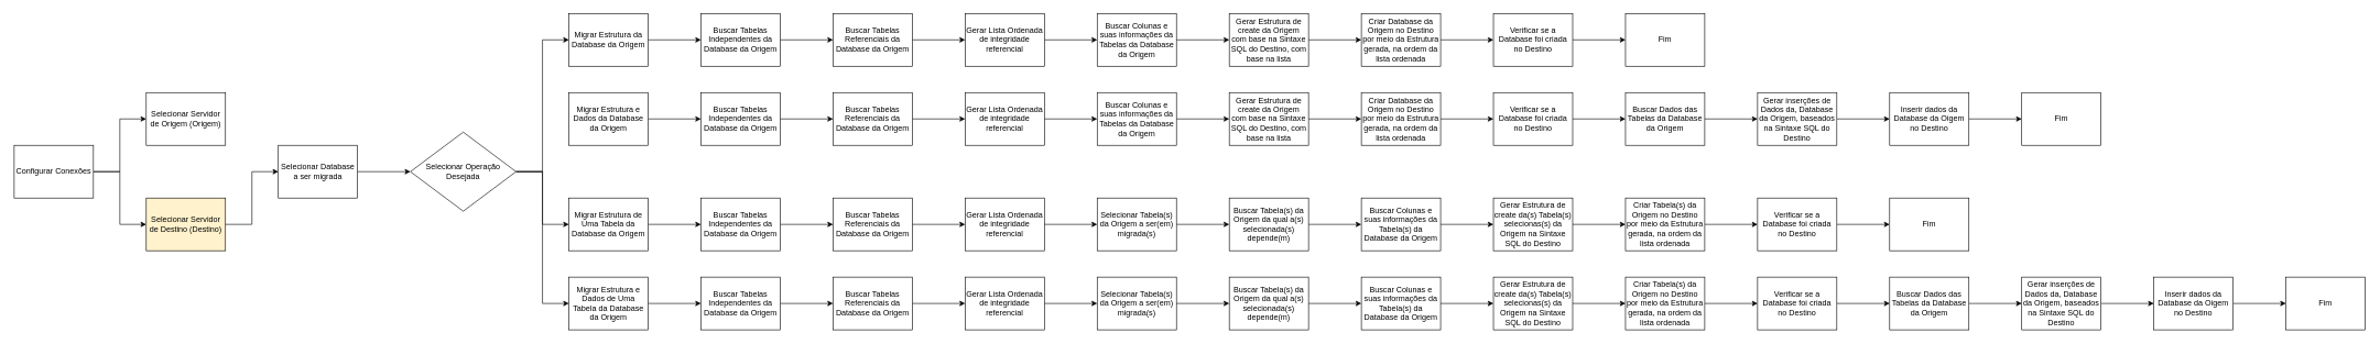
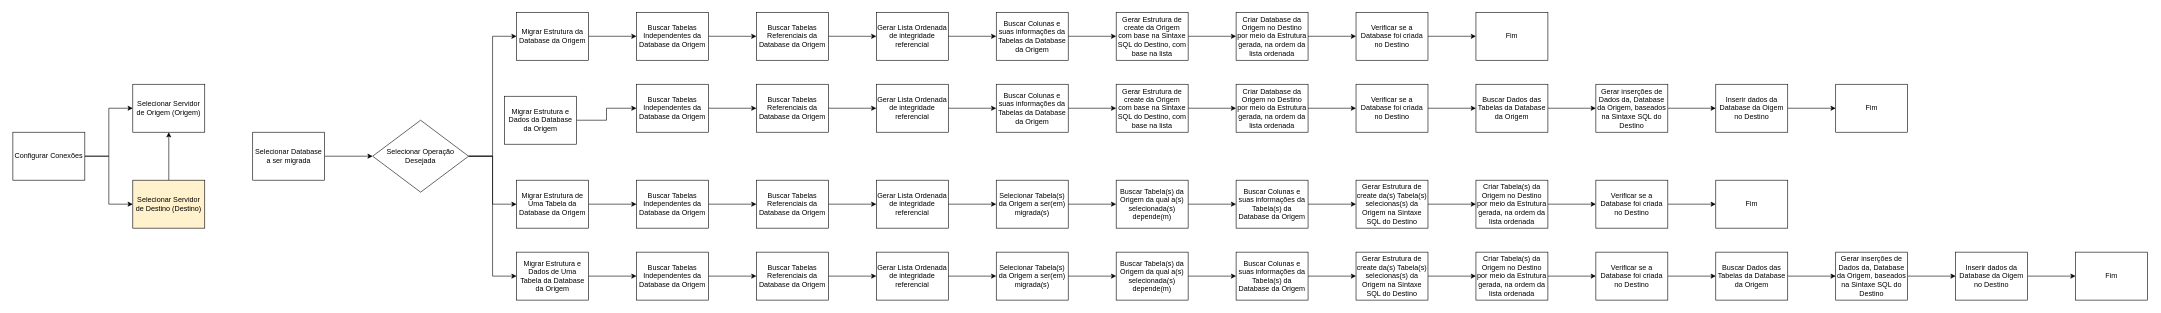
  <mxCell id="0" />
  <mxCell id="1" parent="0" />
  <mxCell id="2" style="edgeStyle=orthogonalEdgeStyle;rounded=0;orthogonalLoop=1;jettySize=auto;html=1;entryX=0;entryY=0.5;entryDx=0;entryDy=0;" edge="1" parent="1" source="4" target="7"><mxGeometry relative="1" as="geometry" /></mxCell>
  <mxCell id="3" style="edgeStyle=orthogonalEdgeStyle;rounded=0;orthogonalLoop=1;jettySize=auto;html=1;entryX=0;entryY=0.5;entryDx=0;entryDy=0;" edge="1" parent="1" source="4" target="5"><mxGeometry relative="1" as="geometry" /></mxCell>
  <mxCell id="4" value="Configurar Conexões" style="rounded=0;whiteSpace=wrap;html=1;" vertex="1" parent="1"><mxGeometry y="220" width="120" height="80" as="geometry" x="20" /></mxCell>
  <mxCell id="5" value="Selecionar Servidor de Origem (Origem)" style="rounded=0;whiteSpace=wrap;html=1;" vertex="1" parent="1"><mxGeometry x="220" y="140" width="120" height="80" as="geometry" /></mxCell>
- <mxCell id="6" style="edgeStyle=orthogonalEdgeStyle;rounded=0;orthogonalLoop=1;jettySize=auto;html=1;entryX=0;entryY=0.5;entryDx=0;entryDy=0;" edge="1" parent="1" source="7" target="9"><mxGeometry relative="1" as="geometry" /></mxCell>
+ <mxCell id="6" style="edgeStyle=orthogonalEdgeStyle;rounded=0;orthogonalLoop=1;jettySize=auto;html=1;" edge="1" parent="1" source="7" target="5"><mxGeometry relative="1" as="geometry" /></mxCell>
  <mxCell id="7" value="Selecionar Servidor de Destino (Destino)" style="rounded=0;whiteSpace=wrap;html=1;fillColor=#fff2cc;" vertex="1" parent="1"><mxGeometry x="220" y="300" width="120" height="80" as="geometry" /></mxCell>
  <mxCell id="8" style="edgeStyle=orthogonalEdgeStyle;rounded=0;orthogonalLoop=1;jettySize=auto;html=1;" edge="1" parent="1" source="9" target="15"><mxGeometry relative="1" as="geometry"><mxPoint x="620" y="260" as="targetPoint" /></mxGeometry></mxCell>
  <mxCell id="9" value="Selecionar Database a ser migrada" style="rounded=0;whiteSpace=wrap;html=1;" vertex="1" parent="1"><mxGeometry x="420" y="220" width="120" height="80" as="geometry" /></mxCell>
  <mxCell id="10" value="" style="edgeStyle=orthogonalEdgeStyle;rounded=0;orthogonalLoop=1;jettySize=auto;html=1;" edge="1" parent="1" source="11" target="21"><mxGeometry relative="1" as="geometry" /></mxCell>
  <mxCell id="11" value="Migrar Estrutura da Database da Origem" style="rounded=0;whiteSpace=wrap;html=1;" vertex="1" parent="1"><mxGeometry x="860" width="120" height="80" as="geometry" y="20" /></mxCell>
  <mxCell id="12" style="edgeStyle=orthogonalEdgeStyle;rounded=0;orthogonalLoop=1;jettySize=auto;html=1;exitX=1;exitY=0.5;exitDx=0;exitDy=0;entryX=0;entryY=0.5;entryDx=0;entryDy=0;" edge="1" parent="1" source="15" target="11"><mxGeometry relative="1" as="geometry"><mxPoint x="780" y="250" as="sourcePoint" /><mxPoint x="920" y="90" as="targetPoint" /></mxGeometry></mxCell>
  <mxCell id="13" style="edgeStyle=orthogonalEdgeStyle;rounded=0;orthogonalLoop=1;jettySize=auto;html=1;entryX=0;entryY=0.5;entryDx=0;entryDy=0;" edge="1" parent="1" source="15" target="19"><mxGeometry relative="1" as="geometry" /></mxCell>
  <mxCell id="14" style="edgeStyle=orthogonalEdgeStyle;rounded=0;orthogonalLoop=1;jettySize=auto;html=1;entryX=0;entryY=0.5;entryDx=0;entryDy=0;" edge="1" parent="1" source="15" target="27"><mxGeometry relative="1" as="geometry" /></mxCell>
  <mxCell id="15" value="Selecionar Operação Desejada" style="rhombus;whiteSpace=wrap;html=1;" vertex="1" parent="1"><mxGeometry x="620" y="200" width="160" height="120" as="geometry" /></mxCell>
  <mxCell id="16" value="" style="edgeStyle=orthogonalEdgeStyle;rounded=0;orthogonalLoop=1;jettySize=auto;html=1;" edge="1" parent="1" source="17" target="36"><mxGeometry relative="1" as="geometry" /></mxCell>
- <mxCell id="17" value="Migrar Estrutura e Dados da Database da Origem" style="rounded=0;whiteSpace=wrap;html=1;" vertex="1" parent="1"><mxGeometry x="860" y="140" width="120" height="80" as="geometry" /></mxCell>
+ <mxCell id="17" value="Migrar Estrutura e Dados da Database da Origem" style="rounded=0;whiteSpace=wrap;html=1;" vertex="1" parent="1"><mxGeometry x="840" y="160" width="120" height="80" as="geometry" /></mxCell>
  <mxCell id="18" value="" style="edgeStyle=orthogonalEdgeStyle;rounded=0;orthogonalLoop=1;jettySize=auto;html=1;" edge="1" parent="1" source="19" target="55"><mxGeometry relative="1" as="geometry" /></mxCell>
  <mxCell id="19" value="Migrar Estrutura de Uma Tabela da Database da Origem" style="rounded=0;whiteSpace=wrap;html=1;" vertex="1" parent="1"><mxGeometry x="860" y="300" width="120" height="80" as="geometry" /></mxCell>
  <mxCell id="20" value="" style="edgeStyle=orthogonalEdgeStyle;rounded=0;orthogonalLoop=1;jettySize=auto;html=1;" edge="1" parent="1" source="21" target="23"><mxGeometry relative="1" as="geometry" /></mxCell>
  <mxCell id="21" value="Buscar Tabelas Independentes da Database da Origem" style="whiteSpace=wrap;html=1;rounded=0;" vertex="1" parent="1"><mxGeometry x="1060" width="120" height="80" as="geometry" y="20" /></mxCell>
  <mxCell id="22" value="" style="edgeStyle=orthogonalEdgeStyle;rounded=0;orthogonalLoop=1;jettySize=auto;html=1;" edge="1" parent="1" source="23" target="69"><mxGeometry relative="1" as="geometry" /></mxCell>
  <mxCell id="23" value="Buscar Tabelas Referenciais da Database da Origem" style="whiteSpace=wrap;html=1;rounded=0;" vertex="1" parent="1"><mxGeometry x="1260" width="120" height="80" as="geometry" y="20" /></mxCell>
  <mxCell id="24" value="" style="edgeStyle=orthogonalEdgeStyle;rounded=0;orthogonalLoop=1;jettySize=auto;html=1;" edge="1" parent="1" source="25" target="29"><mxGeometry relative="1" as="geometry" /></mxCell>
  <mxCell id="25" value="Buscar Colunas e suas informações da Tabelas da Database da Origem" style="whiteSpace=wrap;html=1;rounded=0;" vertex="1" parent="1"><mxGeometry x="1660" width="120" height="80" as="geometry" y="20" /></mxCell>
  <mxCell id="26" value="" style="edgeStyle=orthogonalEdgeStyle;rounded=0;orthogonalLoop=1;jettySize=auto;html=1;" edge="1" parent="1" source="27" target="78"><mxGeometry relative="1" as="geometry" /></mxCell>
  <mxCell id="27" value="Migrar Estrutura e Dados de Uma Tabela da Database da Origem" style="rounded=0;whiteSpace=wrap;html=1;" vertex="1" parent="1"><mxGeometry x="860" y="420" width="120" height="80" as="geometry" /></mxCell>
  <mxCell id="28" value="" style="edgeStyle=orthogonalEdgeStyle;rounded=0;orthogonalLoop=1;jettySize=auto;html=1;" edge="1" parent="1" source="29" target="31"><mxGeometry relative="1" as="geometry" /></mxCell>
  <mxCell id="29" value="Gerar Estrutura de create da Origem com base na Sintaxe SQL do Destino, com base na lista" style="whiteSpace=wrap;html=1;rounded=0;" vertex="1" parent="1"><mxGeometry x="1860" width="120" height="80" as="geometry" y="20" /></mxCell>
  <mxCell id="30" value="" style="edgeStyle=orthogonalEdgeStyle;rounded=0;orthogonalLoop=1;jettySize=auto;html=1;" edge="1" parent="1" source="31" target="34"><mxGeometry relative="1" as="geometry" /></mxCell>
  <mxCell id="31" value="Criar Database da Origem no Destino por meio da Estrutura gerada, na ordem da lista ordenada" style="whiteSpace=wrap;html=1;rounded=0;" vertex="1" parent="1"><mxGeometry x="2060" width="120" height="80" as="geometry" y="20" /></mxCell>
  <mxCell id="32" value="Fim" style="whiteSpace=wrap;html=1;rounded=0;" vertex="1" parent="1"><mxGeometry x="2460" width="120" height="80" as="geometry" y="20" /></mxCell>
  <mxCell id="33" value="" style="edgeStyle=orthogonalEdgeStyle;rounded=0;orthogonalLoop=1;jettySize=auto;html=1;" edge="1" parent="1" source="34" target="32"><mxGeometry relative="1" as="geometry" /></mxCell>
  <mxCell id="34" value="Verificar se a Database foi criada no Destino" style="whiteSpace=wrap;html=1;rounded=0;" vertex="1" parent="1"><mxGeometry x="2260" width="120" height="80" as="geometry" y="20" /></mxCell>
  <mxCell id="35" value="" style="edgeStyle=orthogonalEdgeStyle;rounded=0;orthogonalLoop=1;jettySize=auto;html=1;" edge="1" parent="1" source="36" target="38"><mxGeometry relative="1" as="geometry" /></mxCell>
  <mxCell id="36" value="Buscar Tabelas Independentes da Database da Origem" style="whiteSpace=wrap;html=1;rounded=0;" vertex="1" parent="1"><mxGeometry x="1060" y="140" width="120" height="80" as="geometry" /></mxCell>
  <mxCell id="37" value="" style="edgeStyle=orthogonalEdgeStyle;rounded=0;orthogonalLoop=1;jettySize=auto;html=1;" edge="1" parent="1" source="38" target="71"><mxGeometry relative="1" as="geometry" /></mxCell>
  <mxCell id="38" value="Buscar Tabelas Referenciais da Database da Origem" style="whiteSpace=wrap;html=1;rounded=0;" vertex="1" parent="1"><mxGeometry x="1260" y="140" width="120" height="80" as="geometry" /></mxCell>
  <mxCell id="39" value="" style="edgeStyle=orthogonalEdgeStyle;rounded=0;orthogonalLoop=1;jettySize=auto;html=1;" edge="1" parent="1" source="40" target="42"><mxGeometry relative="1" as="geometry" /></mxCell>
  <mxCell id="40" value="Buscar Colunas e suas informações da Tabelas da Database da Origem" style="whiteSpace=wrap;html=1;rounded=0;" vertex="1" parent="1"><mxGeometry x="1660" y="140" width="120" height="80" as="geometry" /></mxCell>
  <mxCell id="41" value="" style="edgeStyle=orthogonalEdgeStyle;rounded=0;orthogonalLoop=1;jettySize=auto;html=1;" edge="1" parent="1" source="42" target="44"><mxGeometry relative="1" as="geometry" /></mxCell>
  <mxCell id="42" value="Gerar Estrutura de create da Origem com base na Sintaxe SQL do Destino, com base na lista" style="whiteSpace=wrap;html=1;rounded=0;" vertex="1" parent="1"><mxGeometry x="1860" y="140" width="120" height="80" as="geometry" /></mxCell>
  <mxCell id="43" value="" style="edgeStyle=orthogonalEdgeStyle;rounded=0;orthogonalLoop=1;jettySize=auto;html=1;" edge="1" parent="1" source="44" target="46"><mxGeometry relative="1" as="geometry" /></mxCell>
  <mxCell id="44" value="Criar Database da Origem no Destino por meio da Estrutura gerada, na ordem da lista ordenada" style="whiteSpace=wrap;html=1;rounded=0;" vertex="1" parent="1"><mxGeometry x="2060" y="140" width="120" height="80" as="geometry" /></mxCell>
  <mxCell id="45" value="" style="edgeStyle=orthogonalEdgeStyle;rounded=0;orthogonalLoop=1;jettySize=auto;html=1;" edge="1" parent="1" source="46" target="48"><mxGeometry relative="1" as="geometry" /></mxCell>
  <mxCell id="46" value="Verificar se a Database foi criada no Destino" style="whiteSpace=wrap;html=1;rounded=0;" vertex="1" parent="1"><mxGeometry x="2260" y="140" width="120" height="80" as="geometry" /></mxCell>
  <mxCell id="47" value="" style="edgeStyle=orthogonalEdgeStyle;rounded=0;orthogonalLoop=1;jettySize=auto;html=1;" edge="1" parent="1" source="48" target="50"><mxGeometry relative="1" as="geometry" /></mxCell>
  <mxCell id="48" value="Buscar Dados das Tabelas da Database da Origem" style="whiteSpace=wrap;html=1;rounded=0;" vertex="1" parent="1"><mxGeometry x="2460" y="140" width="120" height="80" as="geometry" /></mxCell>
  <mxCell id="49" value="" style="edgeStyle=orthogonalEdgeStyle;rounded=0;orthogonalLoop=1;jettySize=auto;html=1;" edge="1" parent="1" source="50" target="52"><mxGeometry relative="1" as="geometry" /></mxCell>
  <mxCell id="50" value="Gerar inserções de Dados da, Database da Origem, baseados na Sintaxe SQL do Destino" style="whiteSpace=wrap;html=1;rounded=0;" vertex="1" parent="1"><mxGeometry x="2660" y="140" width="120" height="80" as="geometry" /></mxCell>
  <mxCell id="51" value="" style="edgeStyle=orthogonalEdgeStyle;rounded=0;orthogonalLoop=1;jettySize=auto;html=1;" edge="1" parent="1" source="52" target="53"><mxGeometry relative="1" as="geometry" /></mxCell>
  <mxCell id="52" value="Inserir dados da Database da Oigem no Destino" style="whiteSpace=wrap;html=1;rounded=0;" vertex="1" parent="1"><mxGeometry x="2860" y="140" width="120" height="80" as="geometry" /></mxCell>
  <mxCell id="53" value="Fim" style="whiteSpace=wrap;html=1;rounded=0;" vertex="1" parent="1"><mxGeometry x="3060" y="140" width="120" height="80" as="geometry" /></mxCell>
  <mxCell id="54" value="" style="edgeStyle=orthogonalEdgeStyle;rounded=0;orthogonalLoop=1;jettySize=auto;html=1;" edge="1" parent="1" source="55" target="57"><mxGeometry relative="1" as="geometry" /></mxCell>
  <mxCell id="55" value="Buscar Tabelas Independentes da Database da Origem" style="whiteSpace=wrap;html=1;rounded=0;" vertex="1" parent="1"><mxGeometry x="1060" y="300" width="120" height="80" as="geometry" /></mxCell>
  <mxCell id="56" value="" style="edgeStyle=orthogonalEdgeStyle;rounded=0;orthogonalLoop=1;jettySize=auto;html=1;" edge="1" parent="1" source="57" target="67"><mxGeometry relative="1" as="geometry" /></mxCell>
  <mxCell id="57" value="Buscar Tabelas Referenciais da Database da Origem" style="whiteSpace=wrap;html=1;rounded=0;" vertex="1" parent="1"><mxGeometry x="1260" y="300" width="120" height="80" as="geometry" /></mxCell>
  <mxCell id="58" value="" style="edgeStyle=orthogonalEdgeStyle;rounded=0;orthogonalLoop=1;jettySize=auto;html=1;" edge="1" parent="1" source="59" target="73"><mxGeometry relative="1" as="geometry" /></mxCell>
  <mxCell id="59" value="Selecionar Tabela(s) da Origem a ser(em) migrada(s)" style="whiteSpace=wrap;html=1;rounded=0;" vertex="1" parent="1"><mxGeometry x="1660" y="300" width="120" height="80" as="geometry" /></mxCell>
  <mxCell id="60" value="" style="edgeStyle=orthogonalEdgeStyle;rounded=0;orthogonalLoop=1;jettySize=auto;html=1;" edge="1" parent="1" source="61" target="63"><mxGeometry relative="1" as="geometry" /></mxCell>
  <mxCell id="61" value="Buscar Colunas e suas informações da Tabela(s) da Database da Origem" style="whiteSpace=wrap;html=1;rounded=0;" vertex="1" parent="1"><mxGeometry x="2060" y="300" width="120" height="80" as="geometry" /></mxCell>
  <mxCell id="62" value="" style="edgeStyle=orthogonalEdgeStyle;rounded=0;orthogonalLoop=1;jettySize=auto;html=1;" edge="1" parent="1" source="63" target="65"><mxGeometry relative="1" as="geometry" /></mxCell>
  <mxCell id="63" value="Gerar Estrutura de create da(s) Tabela(s) selecionas(s) da Origem na Sintaxe SQL do Destino" style="whiteSpace=wrap;html=1;rounded=0;" vertex="1" parent="1"><mxGeometry x="2260" y="300" width="120" height="80" as="geometry" /></mxCell>
  <mxCell id="64" value="" style="edgeStyle=orthogonalEdgeStyle;rounded=0;orthogonalLoop=1;jettySize=auto;html=1;" edge="1" parent="1" source="65" target="75"><mxGeometry relative="1" as="geometry" /></mxCell>
  <mxCell id="65" value="Criar Tabela(s) da Origem no Destino por meio da Estrutura gerada, na ordem da lista ordenada" style="whiteSpace=wrap;html=1;rounded=0;" vertex="1" parent="1"><mxGeometry x="2460" y="300" width="120" height="80" as="geometry" /></mxCell>
  <mxCell id="66" value="" style="edgeStyle=orthogonalEdgeStyle;rounded=0;orthogonalLoop=1;jettySize=auto;html=1;" edge="1" parent="1" source="67" target="59"><mxGeometry relative="1" as="geometry" /></mxCell>
  <mxCell id="67" value="Gerar Lista Ordenada de integridade referencial" style="whiteSpace=wrap;html=1;rounded=0;" vertex="1" parent="1"><mxGeometry x="1460" y="300" width="120" height="80" as="geometry" /></mxCell>
  <mxCell id="68" value="" style="edgeStyle=orthogonalEdgeStyle;rounded=0;orthogonalLoop=1;jettySize=auto;html=1;" edge="1" parent="1" source="69" target="25"><mxGeometry relative="1" as="geometry" /></mxCell>
  <mxCell id="69" value="Gerar Lista Ordenada de integridade referencial" style="whiteSpace=wrap;html=1;rounded=0;" vertex="1" parent="1"><mxGeometry x="1460" width="120" height="80" as="geometry" y="20" /></mxCell>
  <mxCell id="70" value="" style="edgeStyle=orthogonalEdgeStyle;rounded=0;orthogonalLoop=1;jettySize=auto;html=1;" edge="1" parent="1" source="71" target="40"><mxGeometry relative="1" as="geometry" /></mxCell>
  <mxCell id="71" value="Gerar Lista Ordenada de integridade referencial" style="whiteSpace=wrap;html=1;rounded=0;" vertex="1" parent="1"><mxGeometry x="1460" y="140" width="120" height="80" as="geometry" /></mxCell>
  <mxCell id="72" value="" style="edgeStyle=orthogonalEdgeStyle;rounded=0;orthogonalLoop=1;jettySize=auto;html=1;" edge="1" parent="1" source="73" target="61"><mxGeometry relative="1" as="geometry" /></mxCell>
  <mxCell id="73" value="Buscar Tabela(s) da Origem da qual a(s) selecionada(s) depende(m)" style="whiteSpace=wrap;html=1;rounded=0;" vertex="1" parent="1"><mxGeometry x="1860" y="300" width="120" height="80" as="geometry" /></mxCell>
  <mxCell id="74" value="" style="edgeStyle=orthogonalEdgeStyle;rounded=0;orthogonalLoop=1;jettySize=auto;html=1;" edge="1" parent="1" source="75" target="76"><mxGeometry relative="1" as="geometry" /></mxCell>
  <mxCell id="75" value="Verificar se a Database foi criada no Destino" style="whiteSpace=wrap;html=1;rounded=0;" vertex="1" parent="1"><mxGeometry x="2660" y="300" width="120" height="80" as="geometry" /></mxCell>
  <mxCell id="76" value="Fim" style="whiteSpace=wrap;html=1;rounded=0;" vertex="1" parent="1"><mxGeometry x="2860" y="300" width="120" height="80" as="geometry" /></mxCell>
  <mxCell id="77" value="" style="edgeStyle=orthogonalEdgeStyle;rounded=0;orthogonalLoop=1;jettySize=auto;html=1;" edge="1" parent="1" source="78" target="80"><mxGeometry relative="1" as="geometry" /></mxCell>
  <mxCell id="78" value="Buscar Tabelas Independentes da Database da Origem" style="whiteSpace=wrap;html=1;rounded=0;" vertex="1" parent="1"><mxGeometry x="1060" y="420" width="120" height="80" as="geometry" /></mxCell>
  <mxCell id="79" value="" style="edgeStyle=orthogonalEdgeStyle;rounded=0;orthogonalLoop=1;jettySize=auto;html=1;" edge="1" parent="1" source="80" target="90"><mxGeometry relative="1" as="geometry" /></mxCell>
  <mxCell id="80" value="Buscar Tabelas Referenciais da Database da Origem" style="whiteSpace=wrap;html=1;rounded=0;" vertex="1" parent="1"><mxGeometry x="1260" y="420" width="120" height="80" as="geometry" /></mxCell>
  <mxCell id="81" value="" style="edgeStyle=orthogonalEdgeStyle;rounded=0;orthogonalLoop=1;jettySize=auto;html=1;" edge="1" parent="1" source="82" target="92"><mxGeometry relative="1" as="geometry" /></mxCell>
  <mxCell id="82" value="Selecionar Tabela(s) da Origem a ser(em) migrada(s)" style="whiteSpace=wrap;html=1;rounded=0;" vertex="1" parent="1"><mxGeometry x="1660" y="420" width="120" height="80" as="geometry" /></mxCell>
  <mxCell id="83" value="" style="edgeStyle=orthogonalEdgeStyle;rounded=0;orthogonalLoop=1;jettySize=auto;html=1;" edge="1" parent="1" source="84" target="86"><mxGeometry relative="1" as="geometry" /></mxCell>
  <mxCell id="84" value="Buscar Colunas e suas informações da Tabela(s) da Database da Origem" style="whiteSpace=wrap;html=1;rounded=0;" vertex="1" parent="1"><mxGeometry x="2060" y="420" width="120" height="80" as="geometry" /></mxCell>
  <mxCell id="85" value="" style="edgeStyle=orthogonalEdgeStyle;rounded=0;orthogonalLoop=1;jettySize=auto;html=1;" edge="1" parent="1" source="86" target="88"><mxGeometry relative="1" as="geometry" /></mxCell>
  <mxCell id="86" value="Gerar Estrutura de create da(s) Tabela(s) selecionas(s) da Origem na Sintaxe SQL do Destino" style="whiteSpace=wrap;html=1;rounded=0;" vertex="1" parent="1"><mxGeometry x="2260" y="420" width="120" height="80" as="geometry" /></mxCell>
  <mxCell id="87" value="" style="edgeStyle=orthogonalEdgeStyle;rounded=0;orthogonalLoop=1;jettySize=auto;html=1;" edge="1" parent="1" source="88" target="94"><mxGeometry relative="1" as="geometry" /></mxCell>
  <mxCell id="88" value="Criar Tabela(s) da Origem no Destino por meio da Estrutura gerada, na ordem da lista ordenada" style="whiteSpace=wrap;html=1;rounded=0;" vertex="1" parent="1"><mxGeometry x="2460" y="420" width="120" height="80" as="geometry" /></mxCell>
  <mxCell id="89" value="" style="edgeStyle=orthogonalEdgeStyle;rounded=0;orthogonalLoop=1;jettySize=auto;html=1;" edge="1" parent="1" source="90" target="82"><mxGeometry relative="1" as="geometry" /></mxCell>
  <mxCell id="90" value="Gerar Lista Ordenada de integridade referencial" style="whiteSpace=wrap;html=1;rounded=0;" vertex="1" parent="1"><mxGeometry x="1460" y="420" width="120" height="80" as="geometry" /></mxCell>
  <mxCell id="91" value="" style="edgeStyle=orthogonalEdgeStyle;rounded=0;orthogonalLoop=1;jettySize=auto;html=1;" edge="1" parent="1" source="92" target="84"><mxGeometry relative="1" as="geometry" /></mxCell>
  <mxCell id="92" value="Buscar Tabela(s) da Origem da qual a(s) selecionada(s) depende(m)" style="whiteSpace=wrap;html=1;rounded=0;" vertex="1" parent="1"><mxGeometry x="1860" y="420" width="120" height="80" as="geometry" /></mxCell>
  <mxCell id="93" value="" style="edgeStyle=orthogonalEdgeStyle;rounded=0;orthogonalLoop=1;jettySize=auto;html=1;" edge="1" parent="1" source="94" target="96"><mxGeometry relative="1" as="geometry" /></mxCell>
  <mxCell id="94" value="Verificar se a Database foi criada no Destino" style="whiteSpace=wrap;html=1;rounded=0;" vertex="1" parent="1"><mxGeometry x="2660" y="420" width="120" height="80" as="geometry" /></mxCell>
  <mxCell id="95" value="" style="edgeStyle=orthogonalEdgeStyle;rounded=0;orthogonalLoop=1;jettySize=auto;html=1;" edge="1" parent="1" source="96" target="98"><mxGeometry relative="1" as="geometry" /></mxCell>
  <mxCell id="96" value="Buscar Dados das Tabelas da Database da Origem" style="whiteSpace=wrap;html=1;rounded=0;" vertex="1" parent="1"><mxGeometry x="2860" y="420" width="120" height="80" as="geometry" /></mxCell>
  <mxCell id="97" value="" style="edgeStyle=orthogonalEdgeStyle;rounded=0;orthogonalLoop=1;jettySize=auto;html=1;" edge="1" parent="1" source="98" target="100"><mxGeometry relative="1" as="geometry" /></mxCell>
  <mxCell id="98" value="Gerar inserções de Dados da, Database da Origem, baseados na Sintaxe SQL do Destino" style="whiteSpace=wrap;html=1;rounded=0;" vertex="1" parent="1"><mxGeometry x="3060" y="420" width="120" height="80" as="geometry" /></mxCell>
  <mxCell id="99" value="" style="edgeStyle=orthogonalEdgeStyle;rounded=0;orthogonalLoop=1;jettySize=auto;html=1;" edge="1" parent="1" source="100" target="101"><mxGeometry relative="1" as="geometry" /></mxCell>
  <mxCell id="100" value="Inserir dados da Database da Oigem no Destino" style="whiteSpace=wrap;html=1;rounded=0;" vertex="1" parent="1"><mxGeometry x="3260" y="420" width="120" height="80" as="geometry" /></mxCell>
  <mxCell id="101" value="Fim" style="whiteSpace=wrap;html=1;rounded=0;" vertex="1" parent="1"><mxGeometry x="3460" y="420" width="120" height="80" as="geometry" /></mxCell>
